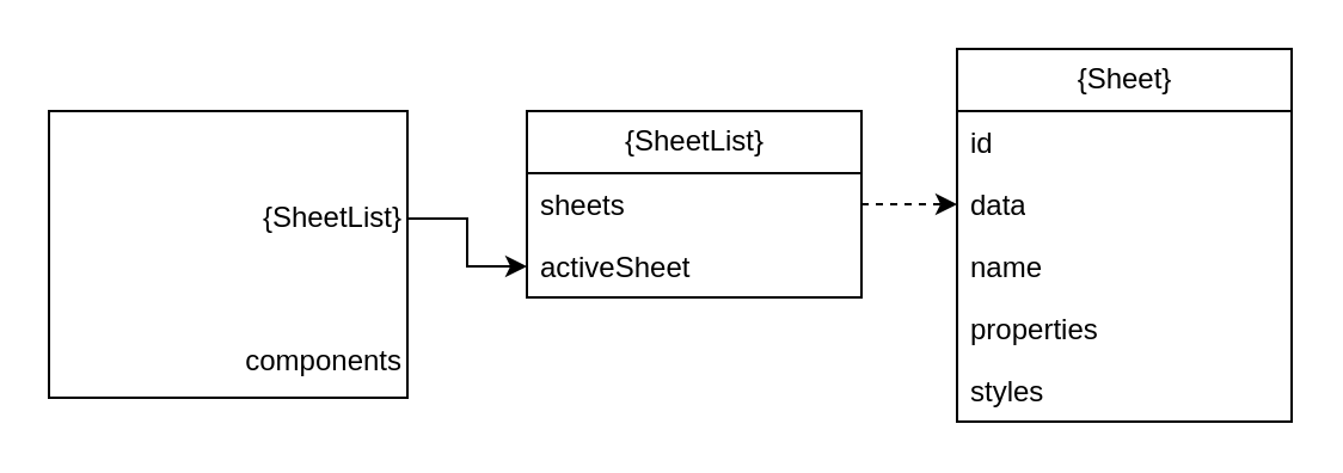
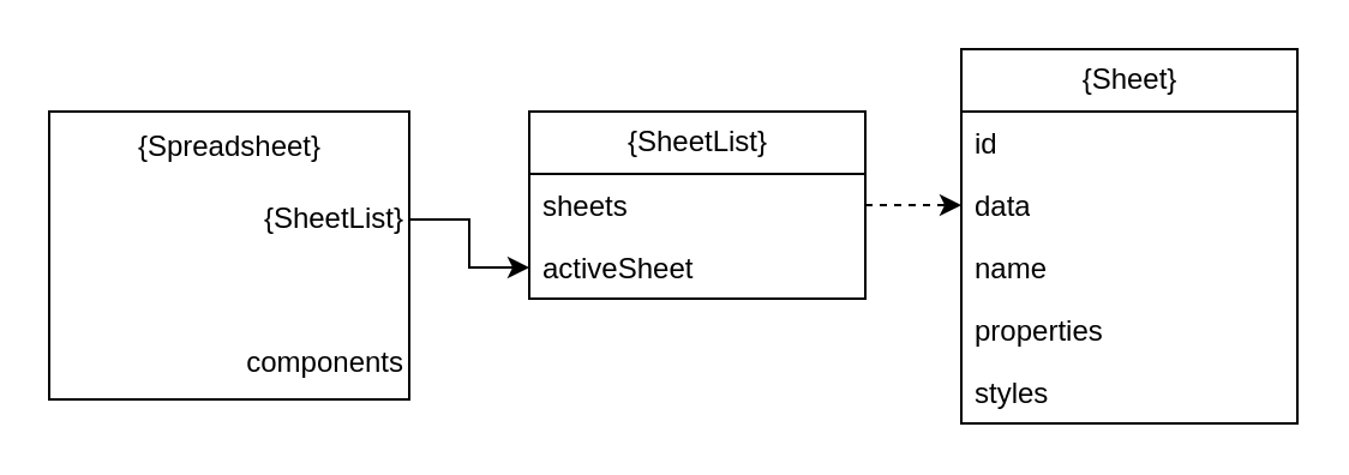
  <mxCell id="0" />
  <mxCell id="1" parent="0" />
  <mxCell id="2" value="" style="rounded=0;whiteSpace=wrap;html=1;" vertex="1" parent="1"><mxGeometry x="20" y="46" width="150" height="120" as="geometry" /></mxCell>
+ <mxCell id="3" value="{Spreadsheet}" style="text;html=1;strokeColor=none;fillColor=none;align=center;verticalAlign=middle;whiteSpace=wrap;rounded=0;" vertex="1" parent="1"><mxGeometry x="52.5" y="46" width="85" height="30" as="geometry" /></mxCell>
  <mxCell id="4" style="edgeStyle=orthogonalEdgeStyle;rounded=0;orthogonalLoop=1;jettySize=auto;html=1;entryX=0;entryY=0.5;entryDx=0;entryDy=0;" edge="1" parent="1" source="5" target="9"><mxGeometry relative="1" as="geometry" /></mxCell>
  <mxCell id="5" value="{SheetList}" style="text;html=1;strokeColor=none;fillColor=none;align=right;verticalAlign=middle;whiteSpace=wrap;rounded=0;" vertex="1" parent="1"><mxGeometry x="20" y="76" width="150" height="30" as="geometry" /></mxCell>
  <mxCell id="6" value="components" style="text;html=1;strokeColor=none;fillColor=none;align=right;verticalAlign=middle;whiteSpace=wrap;rounded=0;" vertex="1" parent="1"><mxGeometry x="20" y="136" width="150" height="30" as="geometry" /></mxCell>
  <mxCell id="7" value="{SheetList}" style="swimlane;fontStyle=0;childLayout=stackLayout;horizontal=1;startSize=26;fillColor=none;horizontalStack=0;resizeParent=1;resizeParentMax=0;resizeLast=0;collapsible=1;marginBottom=0;html=1;" vertex="1" parent="1"><mxGeometry x="220" y="46" width="140" height="78" as="geometry"><mxRectangle x="280" y="40" width="100" height="30" as="alternateBounds" /></mxGeometry></mxCell>
  <mxCell id="8" value="sheets" style="text;strokeColor=none;fillColor=none;align=left;verticalAlign=top;spacingLeft=4;spacingRight=4;overflow=hidden;rotatable=0;points=[[0,0.5],[1,0.5]];portConstraint=eastwest;whiteSpace=wrap;html=1;" vertex="1" parent="7"><mxGeometry y="26" width="140" height="26" as="geometry" /></mxCell>
  <mxCell id="9" value="activeSheet" style="text;strokeColor=none;fillColor=none;align=left;verticalAlign=top;spacingLeft=4;spacingRight=4;overflow=hidden;rotatable=0;points=[[0,0.5],[1,0.5]];portConstraint=eastwest;whiteSpace=wrap;html=1;" vertex="1" parent="7"><mxGeometry y="52" width="140" height="26" as="geometry" /></mxCell>
  <mxCell id="10" value="{Sheet}" style="swimlane;fontStyle=0;childLayout=stackLayout;horizontal=1;startSize=26;fillColor=none;horizontalStack=0;resizeParent=1;resizeParentMax=0;resizeLast=0;collapsible=1;marginBottom=0;html=1;" vertex="1" parent="1"><mxGeometry x="400" y="20" width="140" height="156" as="geometry" /></mxCell>
  <mxCell id="11" value="id" style="text;strokeColor=none;fillColor=none;align=left;verticalAlign=top;spacingLeft=4;spacingRight=4;overflow=hidden;rotatable=0;points=[[0,0.5],[1,0.5]];portConstraint=eastwest;whiteSpace=wrap;html=1;" vertex="1" parent="10"><mxGeometry y="26" width="140" height="26" as="geometry" /></mxCell>
  <mxCell id="12" value="data" style="text;strokeColor=none;fillColor=none;align=left;verticalAlign=top;spacingLeft=4;spacingRight=4;overflow=hidden;rotatable=0;points=[[0,0.5],[1,0.5]];portConstraint=eastwest;whiteSpace=wrap;html=1;" vertex="1" parent="10"><mxGeometry y="52" width="140" height="26" as="geometry" /></mxCell>
  <mxCell id="13" value="name" style="text;strokeColor=none;fillColor=none;align=left;verticalAlign=top;spacingLeft=4;spacingRight=4;overflow=hidden;rotatable=0;points=[[0,0.5],[1,0.5]];portConstraint=eastwest;whiteSpace=wrap;html=1;" vertex="1" parent="10"><mxGeometry y="78" width="140" height="26" as="geometry" /></mxCell>
  <mxCell id="14" value="properties" style="text;strokeColor=none;fillColor=none;align=left;verticalAlign=top;spacingLeft=4;spacingRight=4;overflow=hidden;rotatable=0;points=[[0,0.5],[1,0.5]];portConstraint=eastwest;whiteSpace=wrap;html=1;" vertex="1" parent="10"><mxGeometry y="104" width="140" height="26" as="geometry" /></mxCell>
  <mxCell id="15" value="styles" style="text;strokeColor=none;fillColor=none;align=left;verticalAlign=top;spacingLeft=4;spacingRight=4;overflow=hidden;rotatable=0;points=[[0,0.5],[1,0.5]];portConstraint=eastwest;whiteSpace=wrap;html=1;" vertex="1" parent="10"><mxGeometry y="130" width="140" height="26" as="geometry" /></mxCell>
  <mxCell id="16" style="edgeStyle=orthogonalEdgeStyle;rounded=0;orthogonalLoop=1;jettySize=auto;html=1;entryX=0;entryY=0.5;entryDx=0;entryDy=0;dashed=1;" edge="1" parent="1" source="8" target="12"><mxGeometry relative="1" as="geometry" /></mxCell>
